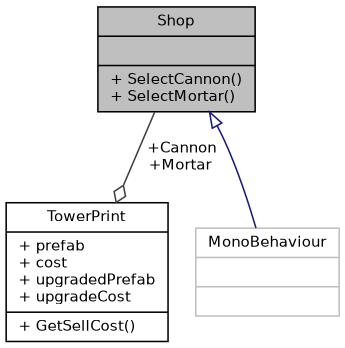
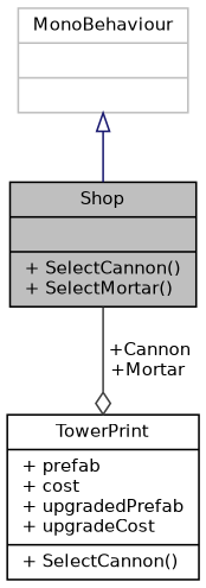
  digraph {
    node [color=black fillcolor=white fontname=Helvetica fontsize=10 shape=record style=filled]
    edge [fontname=Helvetica fontsize=10 labelfontname=Helvetica labelfontsize=10 style=solid]
    n1 [fillcolor=grey75 fontcolor=black height=0.2 label="{Shop\n||+ SelectCannon()\l+ SelectMortar()\l}" width=0.4]
-   n2 [height=0.2 label="{TowerPrint\n|+ prefab\l+ cost\l+ upgradedPrefab\l+ upgradeCost\l|+ GetSellCost()\l}" width=0.4]
+   n2 [height=0.2 label="{TowerPrint\n|+ prefab\l+ cost\l+ upgradedPrefab\l+ upgradeCost\l|+ SelectCannon()\l}" width=0.4]
    n3 [color=grey75 height=0.2 label="{MonoBehaviour\n||}" width=0.4]
    n1 -> n2 [arrowhead=odiamond color=grey25 label=" +Cannon\n+Mortar"]
-   n1 -> n3 [arrowtail=onormal color=midnightblue dir=back]
+   n3 -> n1 [arrowtail=onormal color=midnightblue dir=back]
  }
